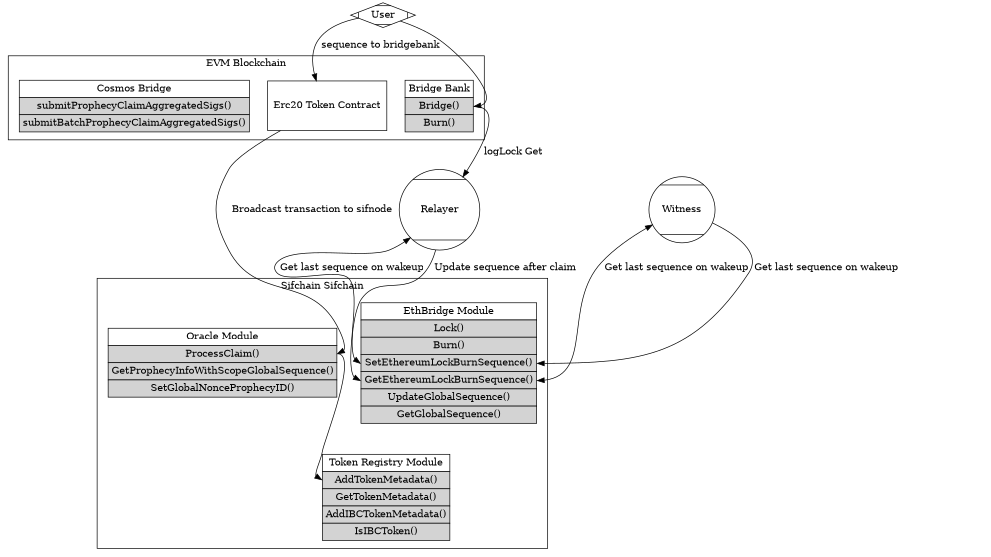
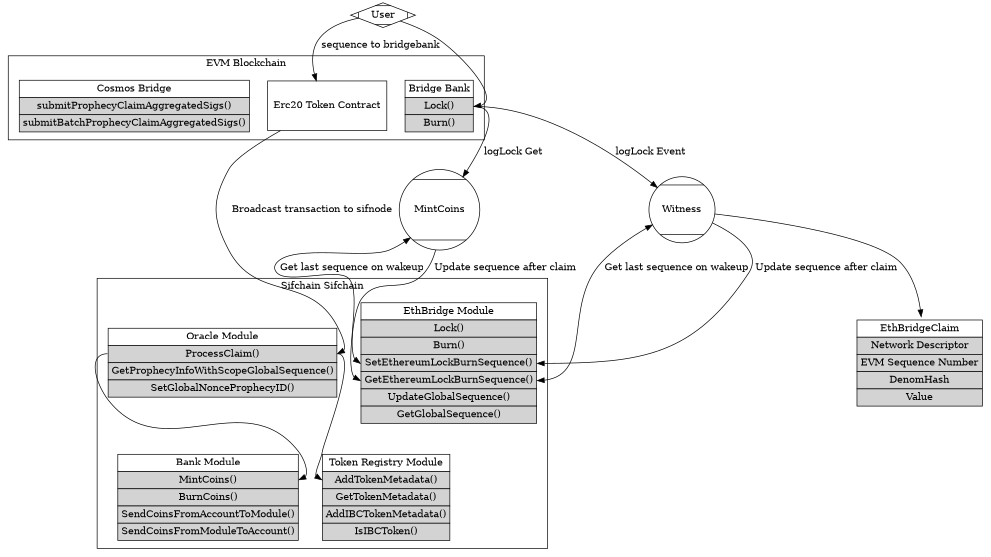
  digraph {
    compound=true
    node [shape=none]
    n1 [height=1 label="Erc20 Token Contract" shape=rectangle width=1]
-   n2 [label=<<TABLE BORDER="0" CELLBORDER="1" CELLSPACING="0" CELLPADDING="4">   <TR>     <TD>Bridge Bank</TD>   </TR>   <TR>     <TD BGCOLOR="lightgray" PORT="lock">Bridge()</TD>   </TR>     <TR>     <TD BGCOLOR="lightgray" PORT="burn">Burn()</TD>   </TR> </TABLE>>]
+   n2 [label=<<TABLE BORDER="0" CELLBORDER="1" CELLSPACING="0" CELLPADDING="4">   <TR>     <TD>Bridge Bank</TD>   </TR>   <TR>     <TD BGCOLOR="lightgray" PORT="lock">Lock()</TD>   </TR>     <TR>     <TD BGCOLOR="lightgray" PORT="burn">Burn()</TD>   </TR> </TABLE>>]
    n3 [label=<<TABLE BORDER="0" CELLBORDER="1" CELLSPACING="0" CELLPADDING="4">   <TR>     <TD>Cosmos Bridge</TD>   </TR>   <TR>     <TD BGCOLOR="lightgray" PORT="submit">submitProphecyClaimAggregatedSigs()</TD>   </TR>     <TR>     <TD BGCOLOR="lightgray" PORT="submitBatch">submitBatchProphecyClaimAggregatedSigs()</TD>   </TR> </TABLE>>]
+   n4 [label=<     <TABLE BORDER="0" CELLBORDER="1" CELLSPACING="0" CELLPADDING="4">   <TR>     <TD>Bank Module</TD>   </TR>   <TR>     <TD BGCOLOR="lightgray" PORT="mint">MintCoins()</TD>   </TR>     <TR>     <TD BGCOLOR="lightgray" PORT="burn">BurnCoins()</TD>   </TR>       <TR>     <TD BGCOLOR="lightgray" PORT="toModule">SendCoinsFromAccountToModule()</TD>   </TR>       <TR>     <TD BGCOLOR="lightgray" PORT="fromModule">SendCoinsFromModuleToAccount()</TD>   </TR> </TABLE>     >]
    n5 [label=<     <TABLE BORDER="0" CELLBORDER="1" CELLSPACING="0" CELLPADDING="4">   <TR>     <TD>EthBridge Module</TD>   </TR>   <TR>     <TD BGCOLOR="lightgray" PORT="lock">Lock()</TD>   </TR>     <TR>     <TD BGCOLOR="lightgray" PORT="burn">Burn()</TD>   </TR>   <TR>   <TD BGCOLOR="lightgray" PORT="setEthNonce">SetEthereumLockBurnSequence()</TD>   </TR>   <TR>   <TD BGCOLOR="lightgray" PORT="getEthNonce">GetEthereumLockBurnSequence()</TD>   </TR>   <TR>   <TD BGCOLOR="lightgray" PORT="updateNonce">UpdateGlobalSequence()</TD>   </TR>   <TR>   <TD BGCOLOR="lightgray" PORT="getNonce">GetGlobalSequence()</TD>   </TR> </TABLE>     >]
    n6 [label=<     <TABLE BORDER="0" CELLBORDER="1" CELLSPACING="0" CELLPADDING="4">   <TR>     <TD>Oracle Module</TD>   </TR>     <TR>     <TD BGCOLOR="lightgray" PORT="claim">ProcessClaim()</TD>   </TR>   <TR>   <TD BGCOLOR="lightgray" PORT="getTransaction">GetProphecyInfoWithScopeGlobalSequence()</TD>   </TR>   <TR>   <TD BGCOLOR="lightgray" PORT="setTransaction">SetGlobalNonceProphecyID()</TD>   </TR> </TABLE>     >]
    n7 [label=<     <TABLE BORDER="0" CELLBORDER="1" CELLSPACING="0" CELLPADDING="4">   <TR>     <TD>Token Registry Module</TD>   </TR>   <TR>     <TD BGCOLOR="lightgray" PORT="add">AddTokenMetadata()</TD>   </TR>     <TR>     <TD BGCOLOR="lightgray" PORT="get">GetTokenMetadata()</TD>   </TR>  <TR>     <TD BGCOLOR="lightgray" PORT="addIBC">AddIBCTokenMetadata()</TD>   </TR>      <TR>     <TD BGCOLOR="lightgray" PORT="isIBC">IsIBCToken()</TD>   </TR> </TABLE>     >]
-   n8 [label=Relayer shape=Mcircle]
+   n8 [label=MintCoins shape=Mcircle]
    n9 [label=Witness shape=Mcircle]
+   n10 [label=<   <TABLE BORDER="0" CELLBORDER="1" CELLSPACING="0" CELLPADDING="4">   <TR>     <TD>EthBridgeClaim</TD>   </TR>   <TR>   <TD BGCOLOR="lightgray" PORT="network">Network Descriptor</TD>   </TR>   <TR>   <TD BGCOLOR="lightgray" PORT="sequence">EVM Sequence Number</TD>   </TR>   <TR>     <TD BGCOLOR="lightgray" PORT="denom">DenomHash</TD>   </TR>     <TR>     <TD BGCOLOR="lightgray" PORT="value">Value</TD>   </TR> </TABLE>   >]
    n11 [label=User shape=Mdiamond]
    subgraph cluster_1 {
      label="EVM Blockchain"
      n1
      n2
      n3
    }
    subgraph cluster_2 {
      label="Sifchain Sifchain"
+     n4
      n5
      n6
      n7
    }
    n1 -> n6 [headport=claim label=" Broadcast transaction to sifnode"]
    n2 -> n8 [label=" logLock Get" tailport=lock]
+   n2 -> n9 [label=" logLock Event" tailport=lock]
+   n6 -> n4 [headport=mint tailport=claim]
    n6 -> n7 [headport=add tailport=claim]
    n8 -> n5 [dir=both headport=getEthNonce label=" Get last sequence on wakeup"]
    n8 -> n5 [headport=setEthNonce label=" Update sequence after claim"]
    n9 -> n5 [dir=both headport=getEthNonce label=" Get last sequence on wakeup"]
-   n9 -> n5 [headport=setEthNonce label=" Get last sequence on wakeup"]
+   n9 -> n5 [headport=setEthNonce label=" Update sequence after claim"]
+   n9 -> n10
    n11 -> n1 [label=" sequence to bridgebank" labelloc=l]
    n11 -> n2 [headport=lock]
  }
